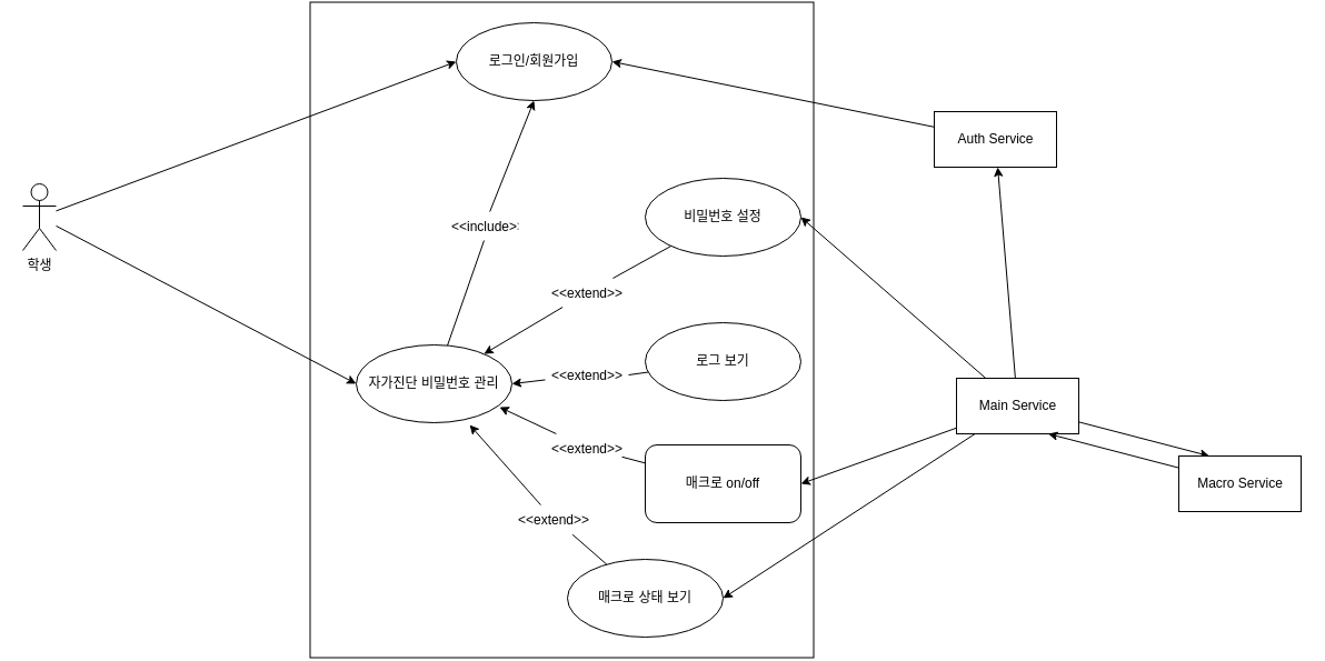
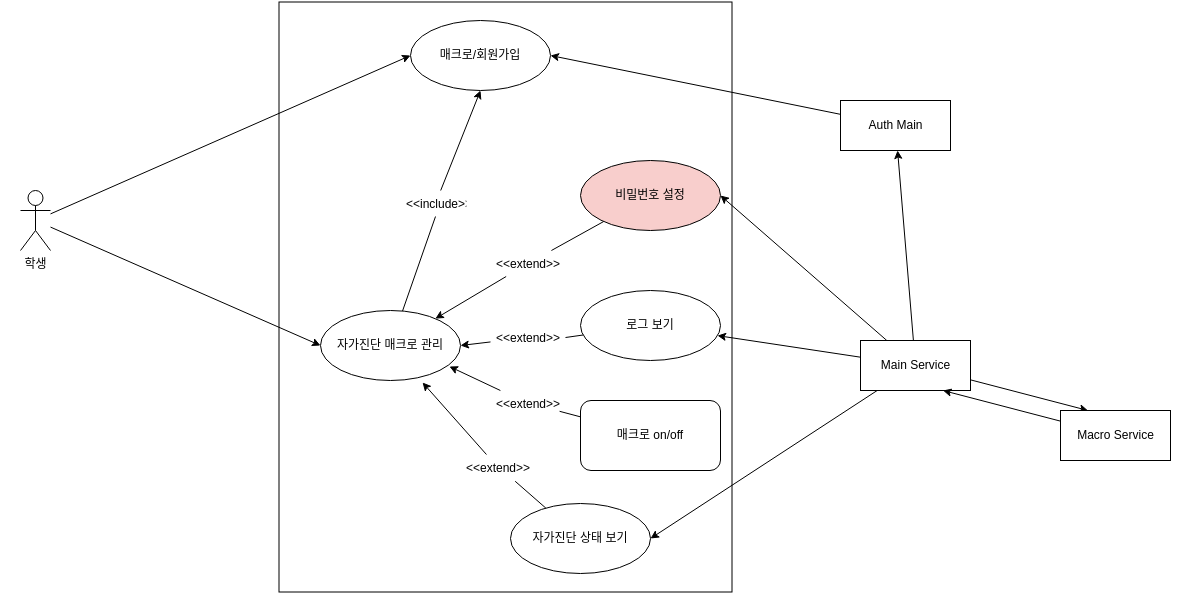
  <mxCell id="0" />
  <mxCell id="1" parent="0" />
  <mxCell id="2" value="" style="rounded=0;whiteSpace=wrap;html=1;rotation=90;" vertex="1" parent="1"><mxGeometry x="210" y="70" width="590" height="453" as="geometry" /></mxCell>
  <mxCell id="3" style="edgeStyle=none;rounded=0;orthogonalLoop=1;jettySize=auto;html=1;entryX=0;entryY=0.5;entryDx=0;entryDy=0;" edge="1" parent="1" source="5" target="8"><mxGeometry relative="1" as="geometry" /></mxCell>
  <mxCell id="4" style="edgeStyle=none;rounded=0;orthogonalLoop=1;jettySize=auto;html=1;entryX=0;entryY=0.5;entryDx=0;entryDy=0;" edge="1" parent="1" source="5" target="6"><mxGeometry relative="1" as="geometry" /></mxCell>
- <mxCell id="5" value="학생" style="shape=umlActor;verticalLabelPosition=bottom;verticalAlign=top;html=1;outlineConnect=0;" parent="1" vertex="1"><mxGeometry x="20" y="165" width="30" height="60" as="geometry" /></mxCell>
- <mxCell id="6" value="로그인/회원가입" style="ellipse;whiteSpace=wrap;html=1;" vertex="1" parent="1"><mxGeometry x="410" y="20" width="140" height="70" as="geometry" /></mxCell>
+ <mxCell id="5" value="학생" style="shape=umlActor;verticalLabelPosition=bottom;verticalAlign=top;html=1;outlineConnect=0;" parent="1" vertex="1"><mxGeometry x="20" y="190" width="30" height="60" as="geometry" /></mxCell>
+ <mxCell id="6" value="매크로/회원가입" style="ellipse;whiteSpace=wrap;html=1;" vertex="1" parent="1"><mxGeometry x="410" y="20" width="140" height="70" as="geometry" /></mxCell>
  <mxCell id="7" style="edgeStyle=none;rounded=0;orthogonalLoop=1;jettySize=auto;html=1;entryX=0.5;entryY=1;entryDx=0;entryDy=0;startArrow=none;" edge="1" parent="1" source="21" target="6"><mxGeometry relative="1" as="geometry" /></mxCell>
- <mxCell id="8" value="자가진단 비밀번호 관리" style="ellipse;whiteSpace=wrap;html=1;" vertex="1" parent="1"><mxGeometry x="320" y="310" width="140" height="70" as="geometry" /></mxCell>
+ <mxCell id="8" value="자가진단 매크로 관리" style="ellipse;whiteSpace=wrap;html=1;" vertex="1" parent="1"><mxGeometry x="320" y="310" width="140" height="70" as="geometry" /></mxCell>
  <mxCell id="9" style="edgeStyle=none;rounded=0;orthogonalLoop=1;jettySize=auto;html=1;entryX=1;entryY=0.5;entryDx=0;entryDy=0;" edge="1" parent="1" source="10" target="6"><mxGeometry relative="1" as="geometry" /></mxCell>
- <mxCell id="10" value="Auth Service" style="html=1;" vertex="1" parent="1"><mxGeometry x="840" y="100" width="110" height="50" as="geometry" /></mxCell>
+ <mxCell id="10" value="Auth Main" style="html=1;" vertex="1" parent="1"><mxGeometry x="840" y="100" width="110" height="50" as="geometry" /></mxCell>
  <mxCell id="11" style="edgeStyle=none;rounded=0;orthogonalLoop=1;jettySize=auto;html=1;entryX=1;entryY=0.5;entryDx=0;entryDy=0;" edge="1" parent="1" source="16" target="24"><mxGeometry relative="1" as="geometry" /></mxCell>
  <mxCell id="12" style="edgeStyle=none;rounded=0;orthogonalLoop=1;jettySize=auto;html=1;" edge="1" parent="1" source="16" target="10"><mxGeometry relative="1" as="geometry" /></mxCell>
- <mxCell id="13" style="edgeStyle=none;rounded=0;orthogonalLoop=1;jettySize=auto;html=1;entryX=1;entryY=0.5;entryDx=0;entryDy=0;" edge="1" parent="1" source="16" target="26"><mxGeometry relative="1" as="geometry" /></mxCell>
+ <mxCell id="13" style="edgeStyle=none;rounded=0;orthogonalLoop=1;jettySize=auto;html=1;" edge="1" parent="1" source="16" target="20"><mxGeometry relative="1" as="geometry" /></mxCell>
  <mxCell id="14" style="edgeStyle=none;rounded=0;orthogonalLoop=1;jettySize=auto;html=1;entryX=1;entryY=0.5;entryDx=0;entryDy=0;" edge="1" parent="1" source="16" target="28"><mxGeometry relative="1" as="geometry" /></mxCell>
  <mxCell id="15" style="edgeStyle=none;rounded=0;orthogonalLoop=1;jettySize=auto;html=1;entryX=0.25;entryY=0;entryDx=0;entryDy=0;" edge="1" parent="1" source="16" target="18"><mxGeometry relative="1" as="geometry" /></mxCell>
  <mxCell id="16" value="Main Service" style="html=1;" vertex="1" parent="1"><mxGeometry x="860" y="340" width="110" height="50" as="geometry" /></mxCell>
  <mxCell id="17" style="edgeStyle=none;rounded=0;orthogonalLoop=1;jettySize=auto;html=1;entryX=0.75;entryY=1;entryDx=0;entryDy=0;" edge="1" parent="1" source="18" target="16"><mxGeometry relative="1" as="geometry" /></mxCell>
  <mxCell id="18" value="Macro Service" style="html=1;" vertex="1" parent="1"><mxGeometry x="1060" y="410" width="110" height="50" as="geometry" /></mxCell>
  <mxCell id="19" style="edgeStyle=none;rounded=0;orthogonalLoop=1;jettySize=auto;html=1;entryX=1;entryY=0.5;entryDx=0;entryDy=0;startArrow=none;" edge="1" parent="1" source="31" target="8"><mxGeometry relative="1" as="geometry" /></mxCell>
  <mxCell id="20" value="로그 보기" style="ellipse;whiteSpace=wrap;html=1;" vertex="1" parent="1"><mxGeometry x="580" y="290" width="140" height="70" as="geometry" /></mxCell>
  <mxCell id="21" value="&lt;&lt;include&gt;&gt;" style="text;strokeColor=none;fillColor=none;align=left;verticalAlign=top;spacingLeft=4;spacingRight=4;overflow=hidden;rotatable=0;points=[[0,0.5],[1,0.5]];portConstraint=eastwest;" vertex="1" parent="1"><mxGeometry x="400" y="190" width="70" height="26" as="geometry" /></mxCell>
  <mxCell id="22" value="" style="edgeStyle=none;rounded=0;orthogonalLoop=1;jettySize=auto;html=1;entryX=0.5;entryY=1;entryDx=0;entryDy=0;endArrow=none;" edge="1" parent="1" source="8" target="21"><mxGeometry relative="1" as="geometry"><mxPoint x="399.11" y="251.33" as="sourcePoint" /><mxPoint x="485" y="100" as="targetPoint" /></mxGeometry></mxCell>
  <mxCell id="23" style="edgeStyle=none;rounded=0;orthogonalLoop=1;jettySize=auto;html=1;startArrow=none;" edge="1" parent="1" source="29" target="8"><mxGeometry relative="1" as="geometry" /></mxCell>
- <mxCell id="24" value="비밀번호 설정" style="ellipse;whiteSpace=wrap;html=1;" vertex="1" parent="1"><mxGeometry x="580" y="160" width="140" height="70" as="geometry" /></mxCell>
+ <mxCell id="24" value="비밀번호 설정" style="ellipse;whiteSpace=wrap;html=1;fillColor=#f8cecc;" vertex="1" parent="1"><mxGeometry x="580" y="160" width="140" height="70" as="geometry" /></mxCell>
  <mxCell id="25" style="edgeStyle=none;rounded=0;orthogonalLoop=1;jettySize=auto;html=1;entryX=0.921;entryY=0.8;entryDx=0;entryDy=0;entryPerimeter=0;startArrow=none;" edge="1" parent="1" source="33" target="8"><mxGeometry relative="1" as="geometry" /></mxCell>
  <mxCell id="26" value="매크로 on/off" style="whiteSpace=wrap;html=1;rounded=1;" vertex="1" parent="1"><mxGeometry x="580" y="400" width="140" height="70" as="geometry" /></mxCell>
  <mxCell id="27" style="edgeStyle=none;rounded=0;orthogonalLoop=1;jettySize=auto;html=1;entryX=0.729;entryY=1.029;entryDx=0;entryDy=0;entryPerimeter=0;startArrow=none;" edge="1" parent="1" source="35" target="8"><mxGeometry relative="1" as="geometry" /></mxCell>
- <mxCell id="28" value="매크로 상태 보기" style="ellipse;whiteSpace=wrap;html=1;" vertex="1" parent="1"><mxGeometry x="510" y="503" width="140" height="70" as="geometry" /></mxCell>
+ <mxCell id="28" value="자가진단 상태 보기" style="ellipse;whiteSpace=wrap;html=1;" vertex="1" parent="1"><mxGeometry x="510" y="503" width="140" height="70" as="geometry" /></mxCell>
  <mxCell id="29" value="&lt;&lt;extend&gt;&gt;" style="text;strokeColor=none;fillColor=none;align=left;verticalAlign=top;spacingLeft=4;spacingRight=4;overflow=hidden;rotatable=0;points=[[0,0.5],[1,0.5]];portConstraint=eastwest;" vertex="1" parent="1"><mxGeometry x="490" y="250" width="75" height="26" as="geometry" /></mxCell>
  <mxCell id="30" value="" style="edgeStyle=none;rounded=0;orthogonalLoop=1;jettySize=auto;html=1;endArrow=none;" edge="1" parent="1" source="24" target="29"><mxGeometry relative="1" as="geometry"><mxPoint x="545.425" y="231.986" as="sourcePoint" /><mxPoint x="404.432" y="317.955" as="targetPoint" /></mxGeometry></mxCell>
  <mxCell id="31" value="&lt;&lt;extend&gt;&gt;" style="text;strokeColor=none;fillColor=none;align=left;verticalAlign=top;spacingLeft=4;spacingRight=4;overflow=hidden;rotatable=0;points=[[0,0.5],[1,0.5]];portConstraint=eastwest;" vertex="1" parent="1"><mxGeometry x="490" y="324" width="75" height="26" as="geometry" /></mxCell>
  <mxCell id="32" value="" style="edgeStyle=none;rounded=0;orthogonalLoop=1;jettySize=auto;html=1;entryX=1;entryY=0.5;entryDx=0;entryDy=0;endArrow=none;" edge="1" parent="1" source="20" target="31"><mxGeometry relative="1" as="geometry"><mxPoint x="527.39" y="320.652" as="sourcePoint" /><mxPoint x="430" y="345" as="targetPoint" /></mxGeometry></mxCell>
  <mxCell id="33" value="&lt;&lt;extend&gt;&gt;" style="text;strokeColor=none;fillColor=none;align=left;verticalAlign=top;spacingLeft=4;spacingRight=4;overflow=hidden;rotatable=0;points=[[0,0.5],[1,0.5]];portConstraint=eastwest;" vertex="1" parent="1"><mxGeometry x="490" y="390" width="75" height="26" as="geometry" /></mxCell>
  <mxCell id="34" value="" style="edgeStyle=none;rounded=0;orthogonalLoop=1;jettySize=auto;html=1;entryX=0.921;entryY=0.8;entryDx=0;entryDy=0;entryPerimeter=0;endArrow=none;" edge="1" parent="1" source="26" target="33"><mxGeometry relative="1" as="geometry"><mxPoint x="530.816" y="401.31" as="sourcePoint" /><mxPoint x="418.94" y="366" as="targetPoint" /></mxGeometry></mxCell>
  <mxCell id="35" value="&lt;&lt;extend&gt;&gt;" style="text;strokeColor=none;fillColor=none;align=left;verticalAlign=top;spacingLeft=4;spacingRight=4;overflow=hidden;rotatable=0;points=[[0,0.5],[1,0.5]];portConstraint=eastwest;" vertex="1" parent="1"><mxGeometry x="460" y="454" width="75" height="26" as="geometry" /></mxCell>
  <mxCell id="36" value="" style="edgeStyle=none;rounded=0;orthogonalLoop=1;jettySize=auto;html=1;entryX=0.729;entryY=1.029;entryDx=0;entryDy=0;entryPerimeter=0;endArrow=none;" edge="1" parent="1" source="28" target="35"><mxGeometry relative="1" as="geometry"><mxPoint x="550.103" y="496.242" as="sourcePoint" /><mxPoint x="392.06" y="382.03" as="targetPoint" /></mxGeometry></mxCell>
